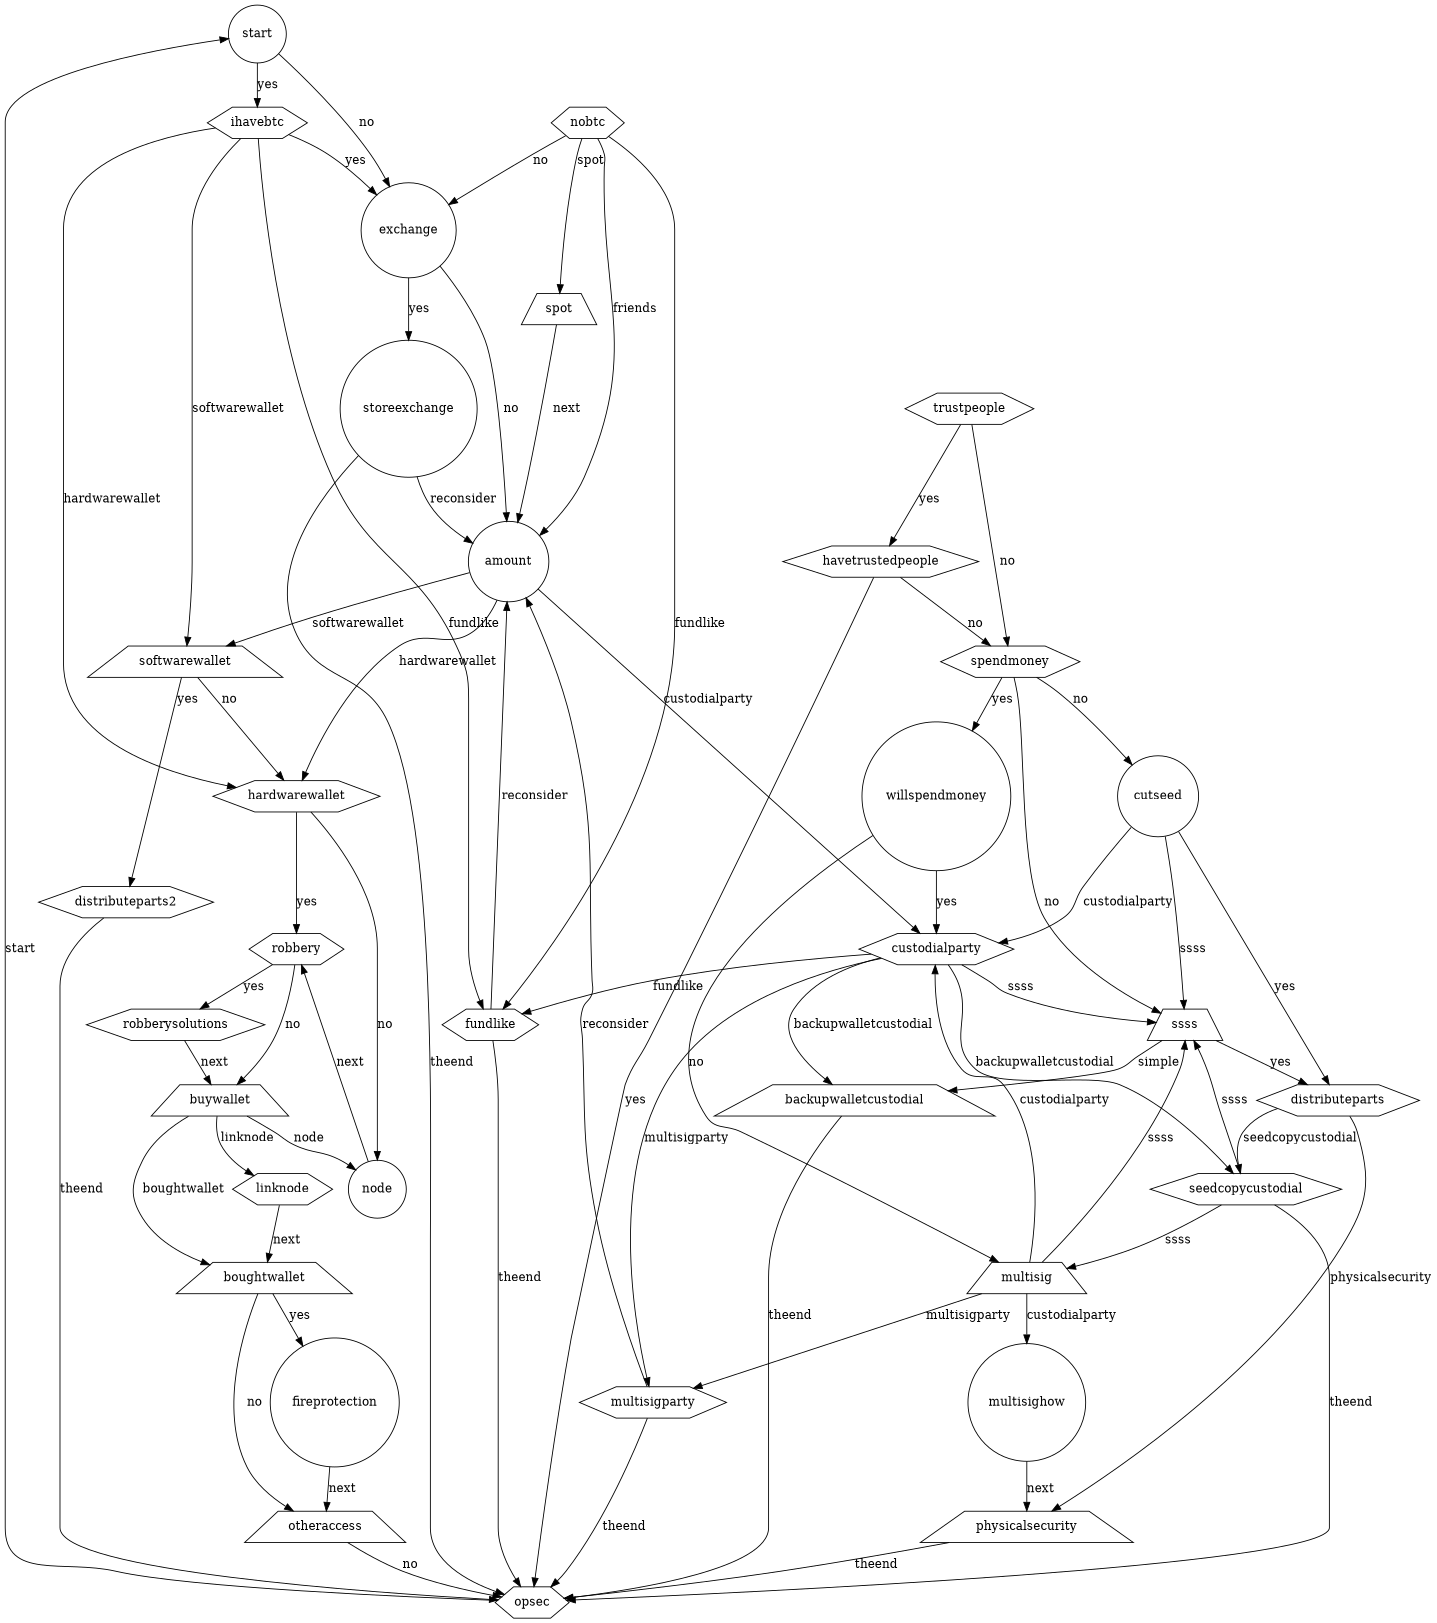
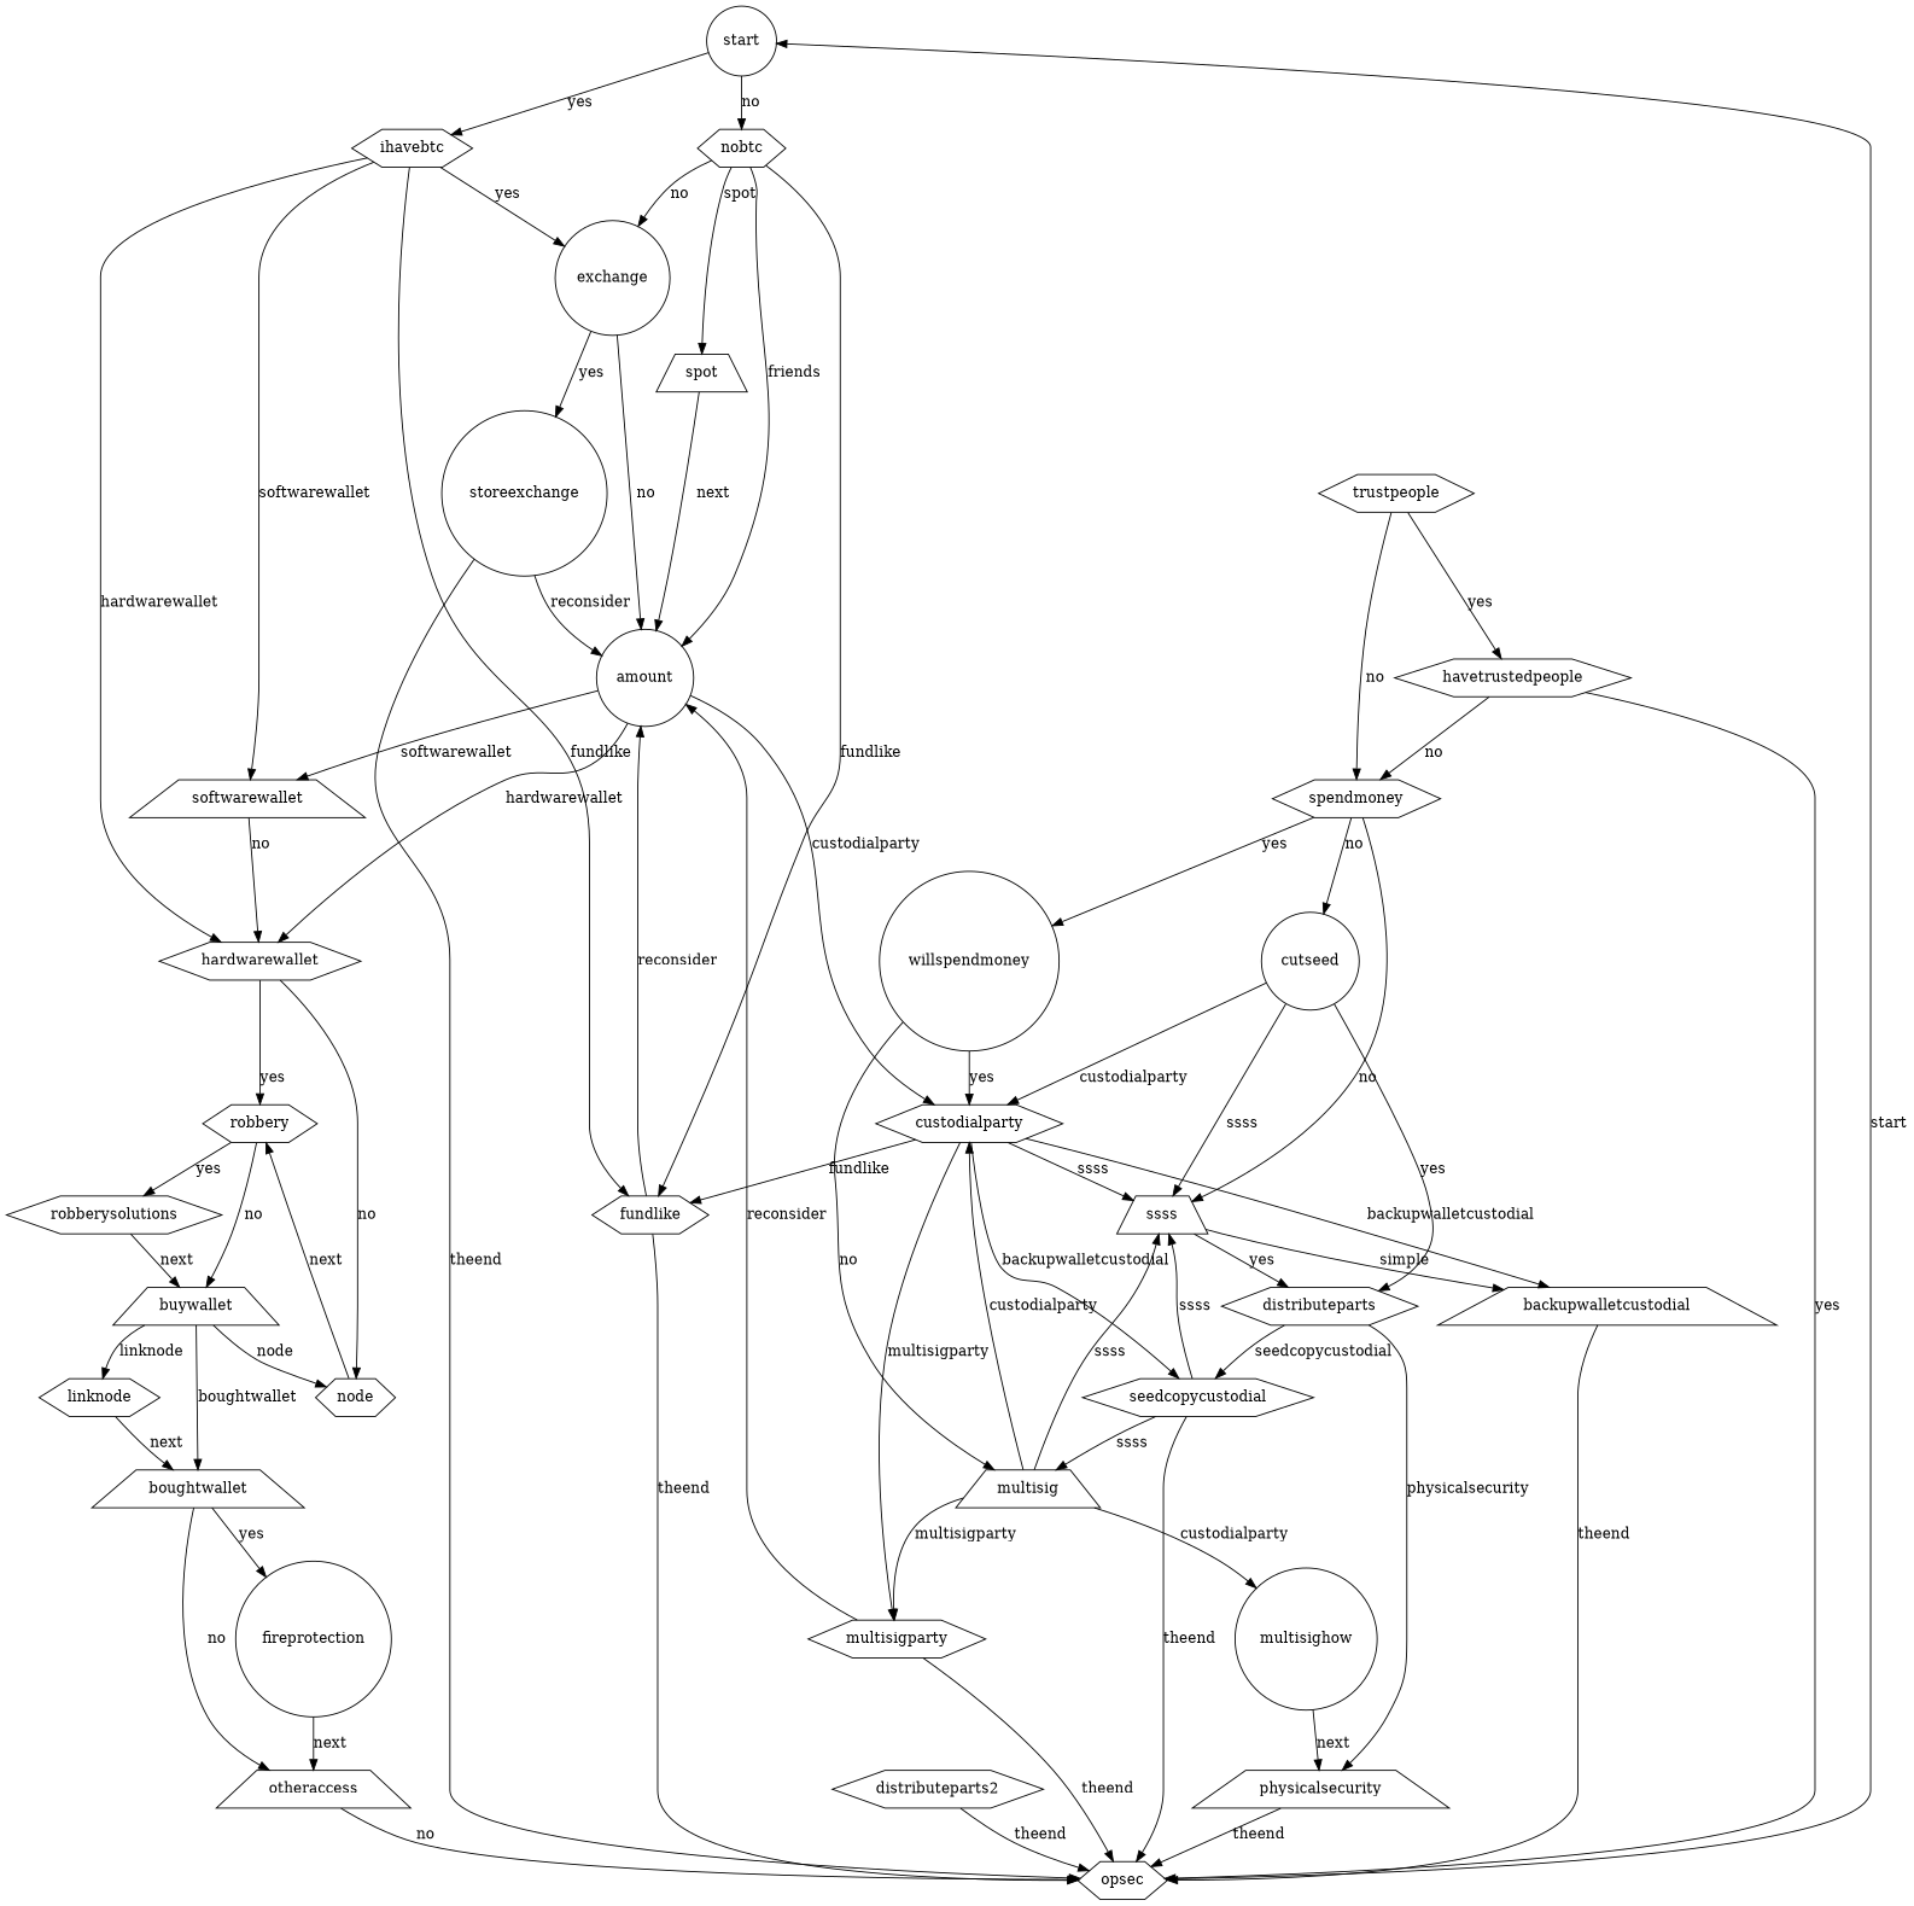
  digraph {
    headclip=false
    splines=true
    tailclip=false
    node [shape=hexagon]
    n1 [label=start shape=circle]
    n2 [label=nobtc]
    n3 [label=ihavebtc]
    n4 [label=exchange shape=circle]
    n5 [label=fundlike]
    n6 [label=spot shape=trapezium]
    n7 [label=amount shape=circle]
    n8 [label=hardwarewallet]
    n9 [label=softwarewallet shape=trapezium]
    n10 [label=storeexchange shape=circle]
    n11 [label=opsec]
    n12 [label=custodialparty]
    n13 [label=robbery]
-   n14 [label="node" shape=circle]
+   n14 [label="node"]
    n15 [label=distributeparts2]
    n16 [label=robberysolutions]
    n17 [label=buywallet shape=trapezium]
    n18 [label=multisigparty]
    n19 [label=ssss shape=trapezium]
    n20 [label=backupwalletcustodial shape=trapezium]
    n21 [label=seedcopycustodial]
    n22 [label=distributeparts]
    n23 [label=multisig shape=trapezium]
    n24 [label=linknode]
    n25 [label=boughtwallet shape=trapezium]
    n26 [label=fireprotection shape=circle]
    n27 [label=otheraccess shape=trapezium]
    n28 [label=trustpeople]
    n29 [label=havetrustedpeople]
    n30 [label=spendmoney]
    n31 [label=willspendmoney shape=circle]
    n32 [label=cutseed shape=circle]
    n33 [label=multisighow shape=circle]
    n34 [label=physicalsecurity shape=trapezium]
-   n1 -> n4 [label=no]
+   n1 -> n2 [label=no]
    n1 -> n3 [label=yes]
    n2 -> n4 [label=no]
    n2 -> n5 [label=fundlike]
    n2 -> n6 [label=spot]
    n2 -> n7 [label=friends]
    n3 -> n4 [label=yes]
    n3 -> n5 [label=fundlike]
    n3 -> n8 [label=hardwarewallet]
    n3 -> n9 [label=softwarewallet]
    n4 -> n7 [label=no]
    n4 -> n10 [label=yes]
    n5 -> n7 [label=reconsider]
    n5 -> n11 [label=theend]
    n6 -> n7 [label=next]
    n7 -> n8 [label=hardwarewallet]
    n7 -> n9 [label=softwarewallet]
    n7 -> n12 [label=custodialparty]
    n8 -> n13 [label=yes]
    n8 -> n14 [label=no]
    n9 -> n8 [label=no]
-   n9 -> n15 [label=yes]
    n10 -> n7 [label=reconsider]
    n10 -> n11 [label=theend]
    n11 -> n1 [label=start]
    n12 -> n5 [label=fundlike]
    n12 -> n18 [label=multisigparty]
    n12 -> n19 [label=ssss]
    n12 -> n20 [label=backupwalletcustodial]
    n12 -> n21 [label=backupwalletcustodial]
    n13 -> n16 [label=yes]
    n13 -> n17 [label=no]
    n14 -> n13 [label=next]
    n15 -> n11 [label=theend]
    n16 -> n17 [label=next]
    n17 -> n14 [label="node"]
    n17 -> n24 [label=linknode]
    n17 -> n25 [label=boughtwallet]
    n18 -> n7 [label=reconsider]
    n18 -> n11 [label=theend]
    n19 -> n20 [label=simple]
    n19 -> n22 [label=yes]
    n20 -> n11 [label=theend]
    n21 -> n11 [label=theend]
    n21 -> n19 [label=ssss]
    n21 -> n23 [label=ssss]
    n22 -> n21 [label=seedcopycustodial]
    n22 -> n34 [label=physicalsecurity]
    n23 -> n12 [label=custodialparty]
    n23 -> n18 [label=multisigparty]
    n23 -> n19 [label=ssss]
    n23 -> n33 [label=custodialparty]
    n24 -> n25 [label=next]
    n25 -> n26 [label=yes]
    n25 -> n27 [label=no]
    n26 -> n27 [label=next]
    n27 -> n11 [label=no]
    n28 -> n29 [label=yes]
    n28 -> n30 [label=no]
    n29 -> n11 [label=yes]
    n29 -> n30 [label=no]
    n30 -> n19 [label=no]
    n30 -> n31 [label=yes]
    n30 -> n32 [label=no]
    n31 -> n12 [label=yes]
    n31 -> n23 [label=no]
    n32 -> n12 [label=custodialparty]
    n32 -> n19 [label=ssss]
    n32 -> n22 [label=yes]
    n33 -> n34 [label=next]
    n34 -> n11 [label=theend]
  }
